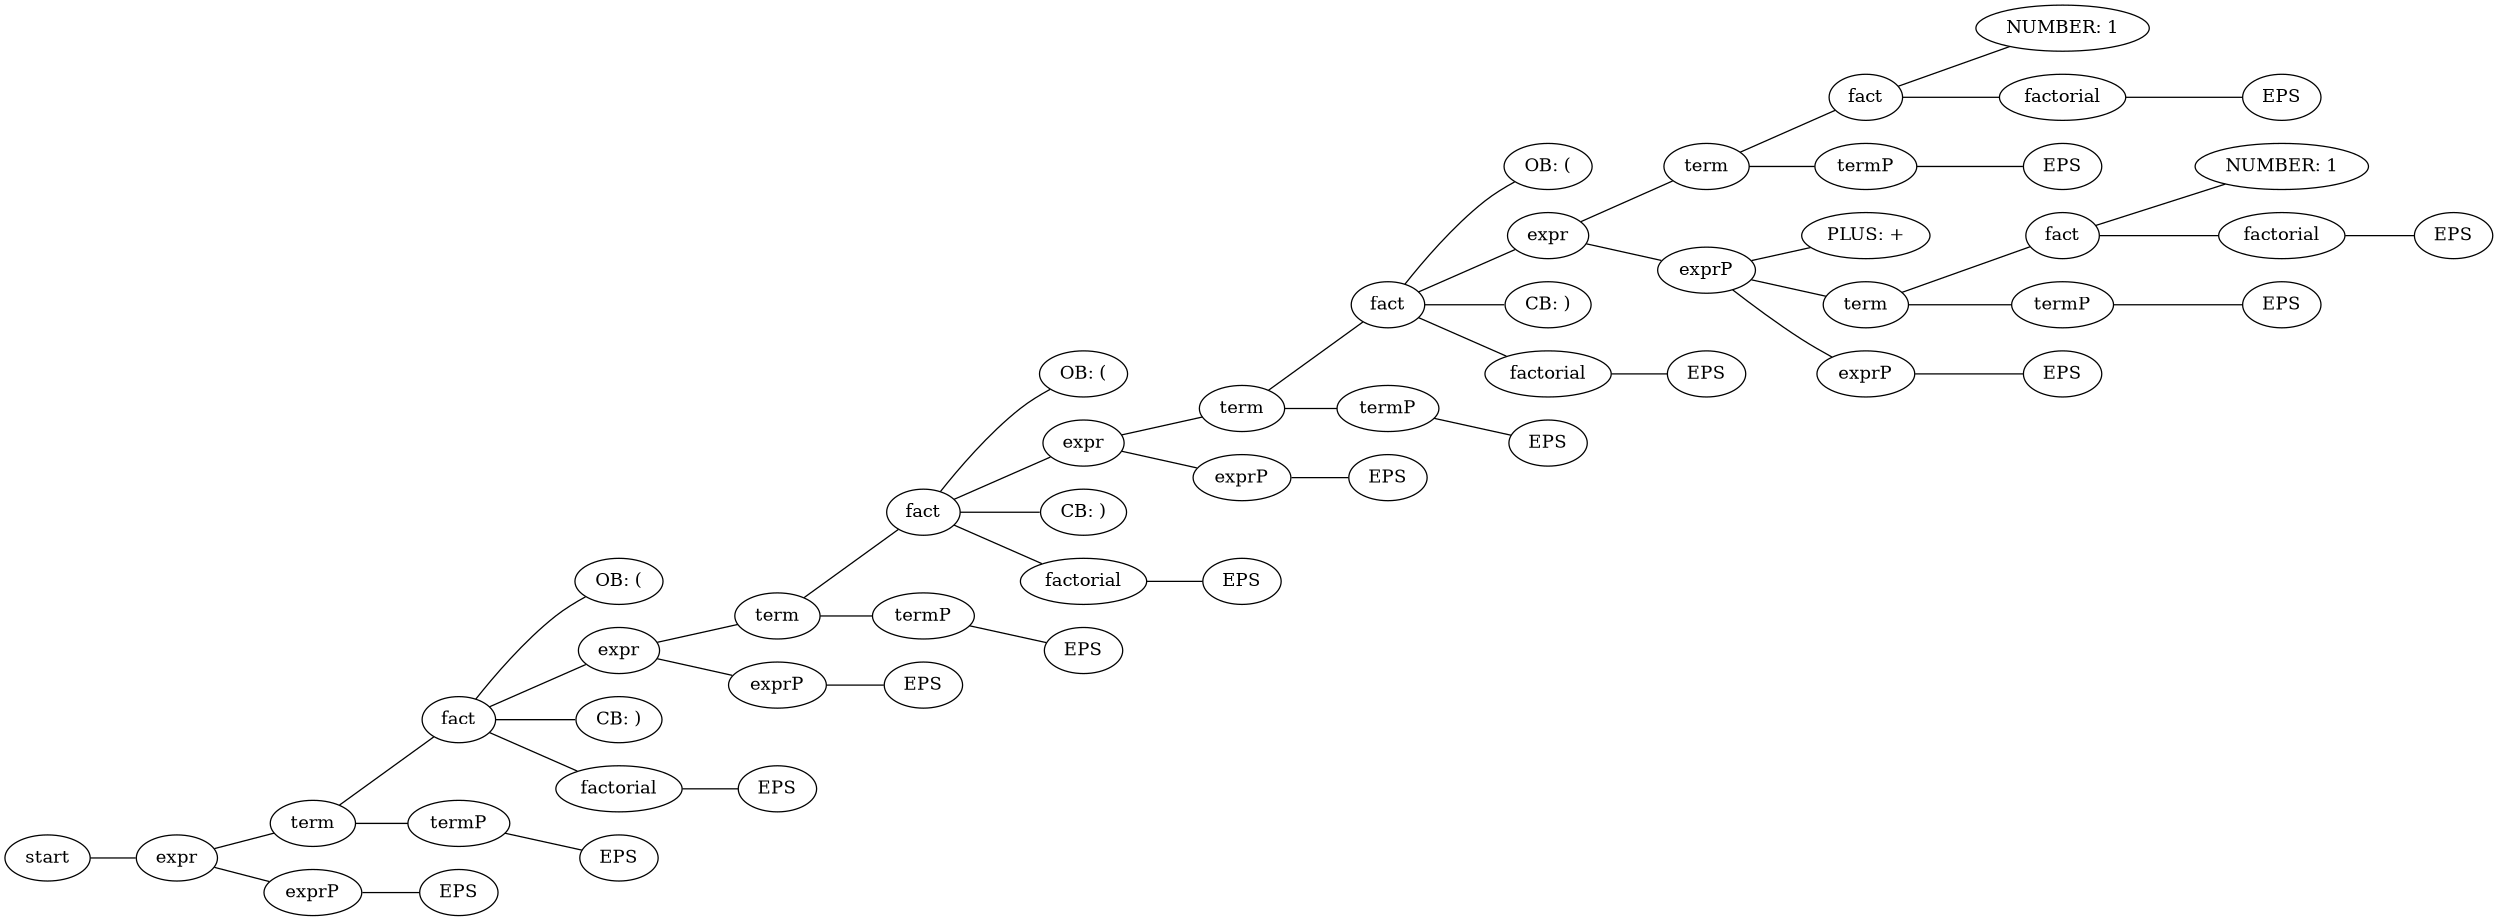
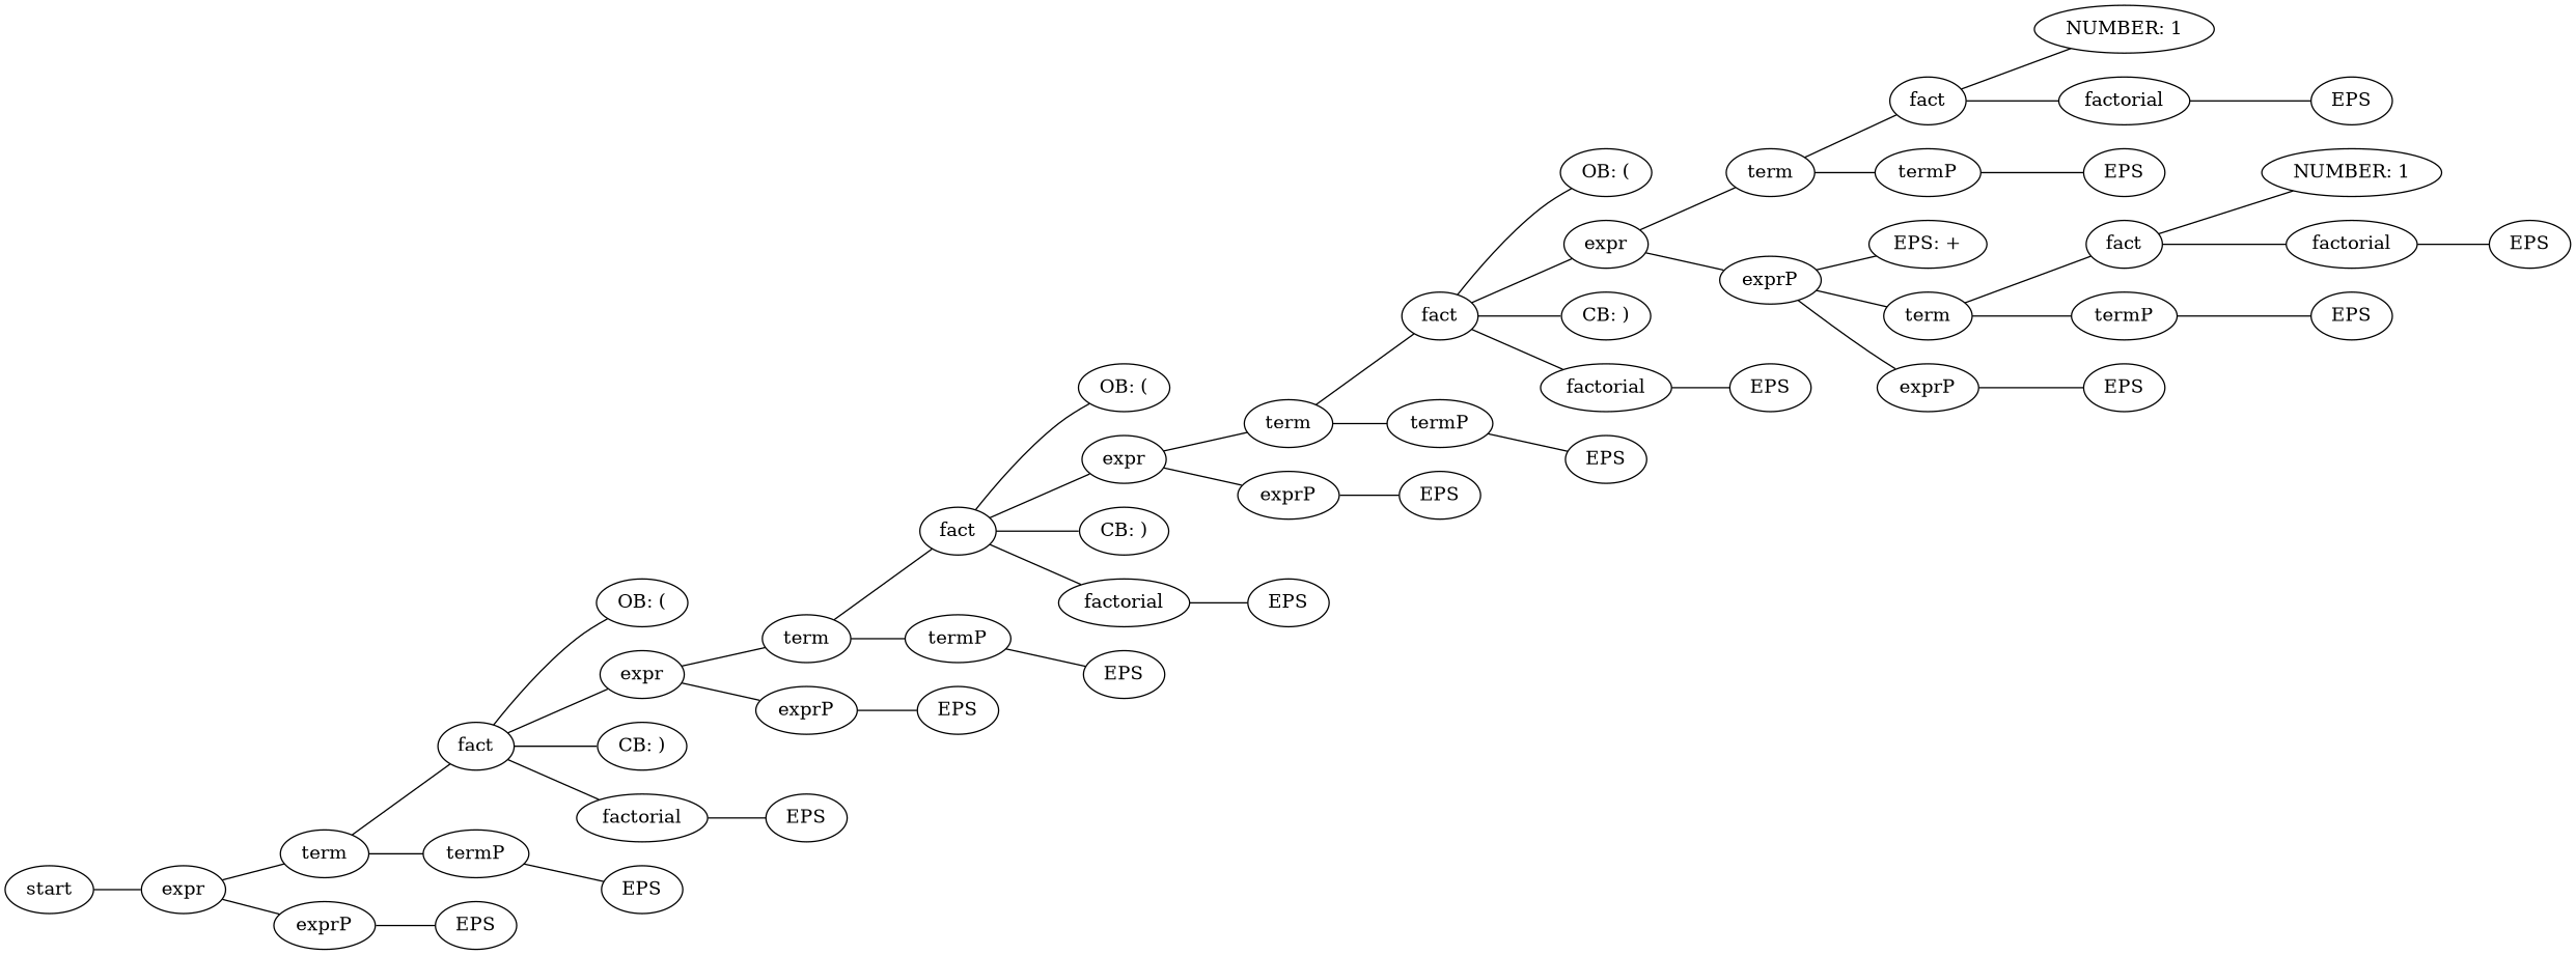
  graph {
    rankdir=LR
    n1 [label=start]
    n2 [label=expr]
    n3 [label=term]
    n4 [label=exprP]
    n5 [label=fact]
    n6 [label=termP]
    n7 [label="OB: ("]
    n8 [label=expr]
    n9 [label="CB: )"]
    n10 [label=factorial]
    n11 [label=term]
    n12 [label=exprP]
    n13 [label=fact]
    n14 [label=termP]
    n15 [label="OB: ("]
    n16 [label=expr]
    n17 [label="CB: )"]
    n18 [label=factorial]
    n19 [label=term]
    n20 [label=exprP]
    n21 [label=fact]
    n22 [label=termP]
    n23 [label="OB: ("]
    n24 [label=expr]
    n25 [label="CB: )"]
    n26 [label=factorial]
    n27 [label=term]
    n28 [label=exprP]
    n29 [label=fact]
    n30 [label=termP]
    n31 [label="NUMBER: 1"]
    n32 [label=factorial]
    n33 [label=EPS]
    n34 [label=EPS]
-   n35 [label="PLUS: +"]
+   n35 [label="EPS: +"]
    n36 [label=term]
    n37 [label=exprP]
    n38 [label=fact]
    n39 [label=termP]
    n40 [label="NUMBER: 1"]
    n41 [label=factorial]
    n42 [label=EPS]
    n43 [label=EPS]
    n44 [label=EPS]
    n45 [label=EPS]
    n46 [label=EPS]
    n47 [label=EPS]
    n48 [label=EPS]
    n49 [label=EPS]
    n50 [label=EPS]
    n51 [label=EPS]
    n52 [label=EPS]
    n53 [label=EPS]
    n1 -- n2
    n2 -- n3
    n2 -- n4
    n3 -- n5
    n3 -- n6
    n4 -- n53
    n5 -- n7
    n5 -- n8
    n5 -- n9
    n5 -- n10
    n6 -- n52
    n8 -- n11
    n8 -- n12
    n10 -- n51
    n11 -- n13
    n11 -- n14
    n12 -- n50
    n13 -- n15
    n13 -- n16
    n13 -- n17
    n13 -- n18
    n14 -- n49
    n16 -- n19
    n16 -- n20
    n18 -- n48
    n19 -- n21
    n19 -- n22
    n20 -- n47
    n21 -- n23
    n21 -- n24
    n21 -- n25
    n21 -- n26
    n22 -- n46
    n24 -- n27
    n24 -- n28
    n26 -- n45
    n27 -- n29
    n27 -- n30
    n28 -- n35
    n28 -- n36
    n28 -- n37
    n29 -- n31
    n29 -- n32
    n30 -- n34
    n32 -- n33
    n36 -- n38
    n36 -- n39
    n37 -- n44
    n38 -- n40
    n38 -- n41
    n39 -- n43
    n41 -- n42
  }
